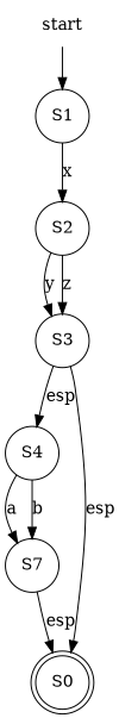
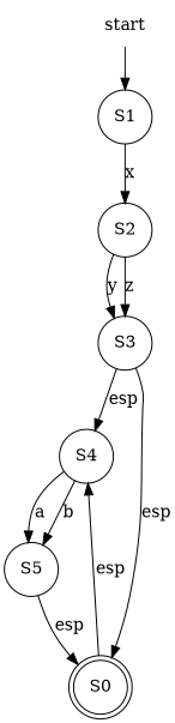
  digraph {
    rankdir=TB
    node [shape=circle]
    n1 [label=start shape=plaintext]
    n2 [label=S1]
    n3 [label=S2]
    n4 [label=S3]
    n5 [label=S4]
    n6 [label=S0 shape=doublecircle]
-   n7 [label=S7]
+   n7 [label=S5]
    n1 -> n2
    n2 -> n3 [label=x]
    n3 -> n4 [label=y]
    n3 -> n4 [label=z]
    n4 -> n5 [label=esp]
    n4 -> n6 [label=esp]
    n5 -> n7 [label=a]
    n5 -> n7 [label=b]
+   n6 -> n5 [label=esp]
    n7 -> n6 [label=esp]
  }
